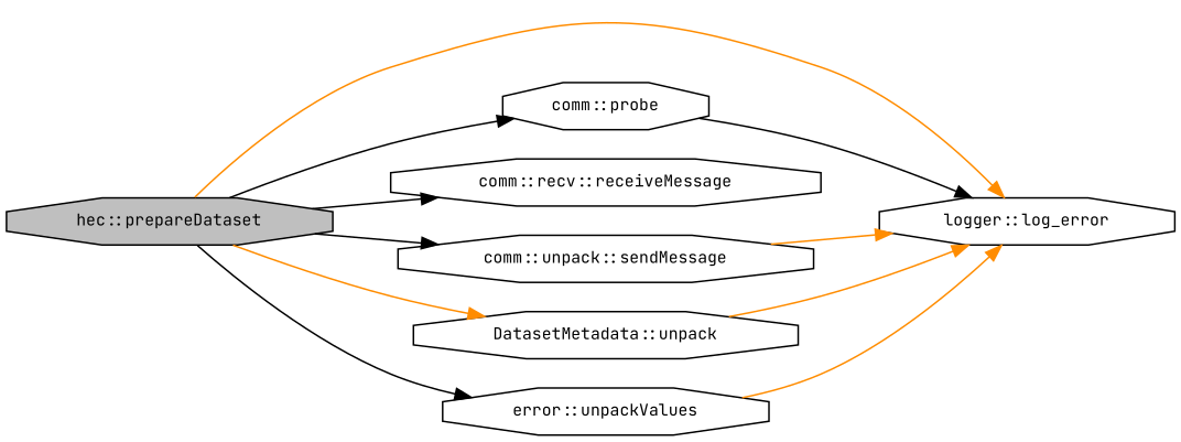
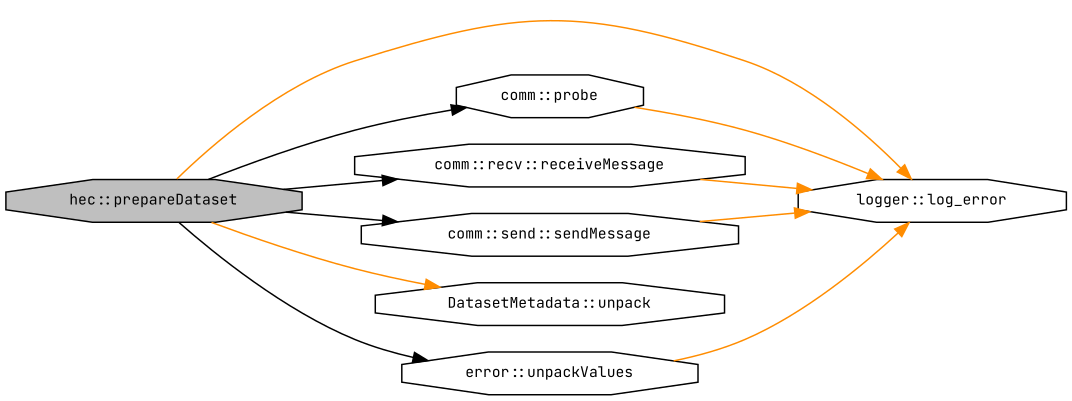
  digraph {
    fontname="JetBrains Mono"
    rankdir=LR
    node [color=black fontname="JetBrains Mono" fontsize=10 shape=octagon]
    edge [color=darkorange fontname="JetBrains Mono" fontsize=10 labelfontname=Helvetica labelfontsize=10 style=solid]
    n1 [fillcolor=grey75 fontcolor=black height=0.2 label="hec::prepareDataset" style=filled width=0.4]
    n2 [height=0.2 label="logger::log_error" width=0.4]
    n3 [height=0.2 label="comm::probe" width=0.4]
    n4 [height=0.2 label="comm::recv::receiveMessage" width=0.4]
-   n5 [height=0.2 label="comm::unpack::sendMessage" width=0.4]
+   n5 [height=0.2 label="comm::send::sendMessage" width=0.4]
    n6 [height=0.2 label="DatasetMetadata::unpack" width=0.4]
    n7 [height=0.2 label="error::unpackValues" width=0.4]
    n1 -> n2
    n1 -> n3 [color=black]
    n1 -> n4 [color=black]
    n1 -> n5 [color=black]
    n1 -> n6
    n1 -> n7 [color=black]
-   n3 -> n2 [color=black]
-   n6 -> n2
+   n3 -> n2
+   n4 -> n2
    n5 -> n2
    n7 -> n2
  }
